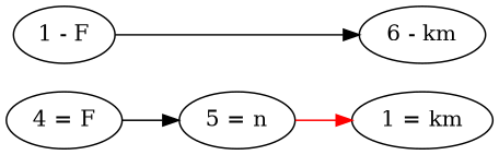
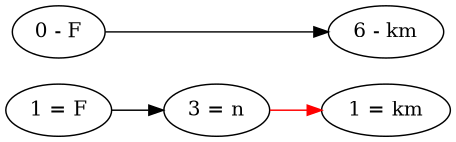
  digraph {
    rankdir=LR
-   "1 = F" [label="4 = F"]
-   "1 - F"
+   "1 = F"
+   "1 - F" [label="0 - F"]
    n3 [label="1 = km"]
    n4 [label="6 - km"]
-   "3 = n" [label="5 = n"]
+   "3 = n"
    subgraph sub_1 {
      rank=same
      "1 = F"
      "1 - F"
    }
    subgraph sub_2 {
      rank=same
      n3
      n4
    }
    "1 = F" -> "3 = n"
    "1 - F" -> n4
    "3 = n" -> n3 [color=red]
  }
